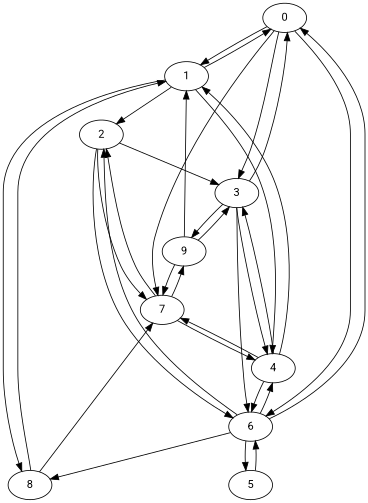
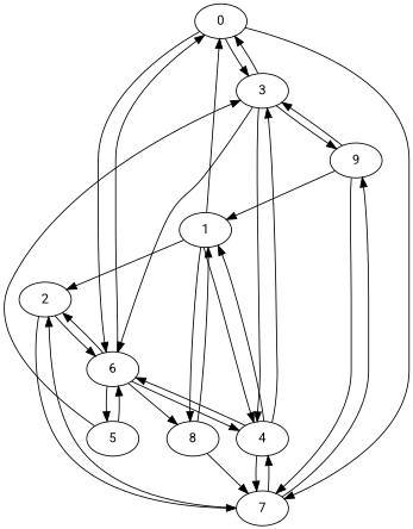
  digraph {
    fontname=Roboto
    node [fontname=Roboto]
    edge [fontname=Roboto]
    0
    1
    3
    6
    7
    4
    8
    2
    9
    5
-   0 -> 1
    0 -> 3
    0 -> 6
    0 -> 7
    1 -> 0
    1 -> 4
    1 -> 8
    1 -> 2
    3 -> 0
    3 -> 6
    3 -> 4
    3 -> 9
    6 -> 0
    6 -> 4
    6 -> 8
    6 -> 2
    6 -> 5
    7 -> 4
    7 -> 2
    7 -> 9
    4 -> 1
    4 -> 3
    4 -> 6
    4 -> 7
    8 -> 1
    8 -> 7
    2 -> 6
    2 -> 7
    9 -> 1
    9 -> 3
    9 -> 7
-   2 -> 3
+   5 -> 3
    5 -> 6
  }
